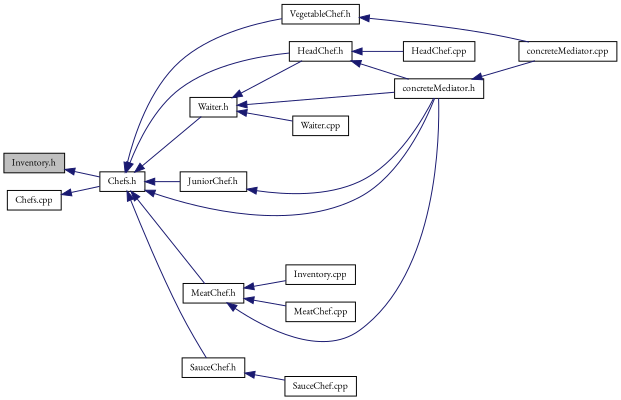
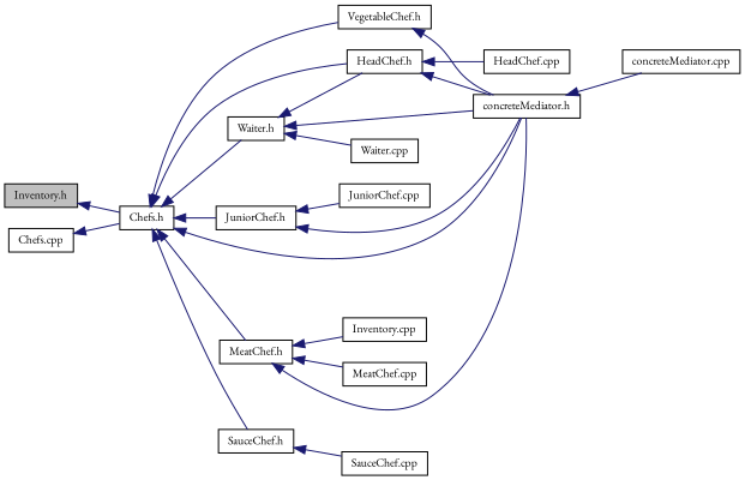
  digraph {
    fontname="EB Garamond"
    rankdir=LR
    node [color=black fillcolor=white fontname="EB Garamond" fontsize=10 shape=record style=filled]
    edge [color=midnightblue dir=back fontname="EB Garamond" fontsize=10 labelfontname=Helvetica labelfontsize=10 style=solid]
    n1 [fillcolor=grey75 fontcolor=black height=0.2 label="Inventory.h" width=0.4]
    n2 [height=0.2 label="Chefs.h" width=0.4]
    n3 [height=0.2 label="concreteMediator.h" width=0.4]
    n4 [height=0.2 label="HeadChef.h" width=0.4]
    n5 [height=0.2 label="JuniorChef.h" width=0.4]
    n6 [height=0.2 label="MeatChef.h" width=0.4]
    n7 [height=0.2 label="SauceChef.h" width=0.4]
    n8 [height=0.2 label="VegetableChef.h" width=0.4]
    n9 [height=0.2 label="Waiter.h" width=0.4]
    n10 [height=0.2 label="Inventory.cpp" width=0.4]
    n11 [height=0.2 label="Chefs.cpp" width=0.4]
    n12 [height=0.2 label="concreteMediator.cpp" width=0.4]
    n13 [height=0.2 label="HeadChef.cpp" width=0.4]
+   n14 [height=0.2 label="JuniorChef.cpp" width=0.4]
    n15 [height=0.2 label="MeatChef.cpp" width=0.4]
    n16 [height=0.2 label="SauceChef.cpp" width=0.4]
    n17 [height=0.2 label="Waiter.cpp" width=0.4]
    n1 -> n2
    n2 -> n3
    n2 -> n4
    n2 -> n5
    n2 -> n6
    n2 -> n7
    n2 -> n8
    n2 -> n9
    n3 -> n12
    n4 -> n3
    n4 -> n13
    n5 -> n3
+   n5 -> n14
    n6 -> n3
    n6 -> n10
    n6 -> n15
    n7 -> n16
-   n8 -> n12
+   n8 -> n3
    n9 -> n3
    n9 -> n4
    n9 -> n17
    n11 -> n2
  }
